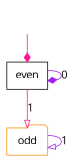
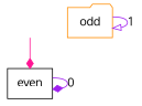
  digraph {
    fontname="Open Sans"
    node [fontname="Open Sans"]
    edge [arrowhead=diamond color=purple fontname="Open Sans"]
    even [color=black shape=box]
    odd [color=darkorange shape=folder]
    _nil [style=invis]
    even -> even [label=0]
-   even -> odd [arrowhead=onormal color=deeppink label=1]
    odd -> odd [arrowhead=onormal label=1]
    _nil -> even [color=deeppink]
  }
